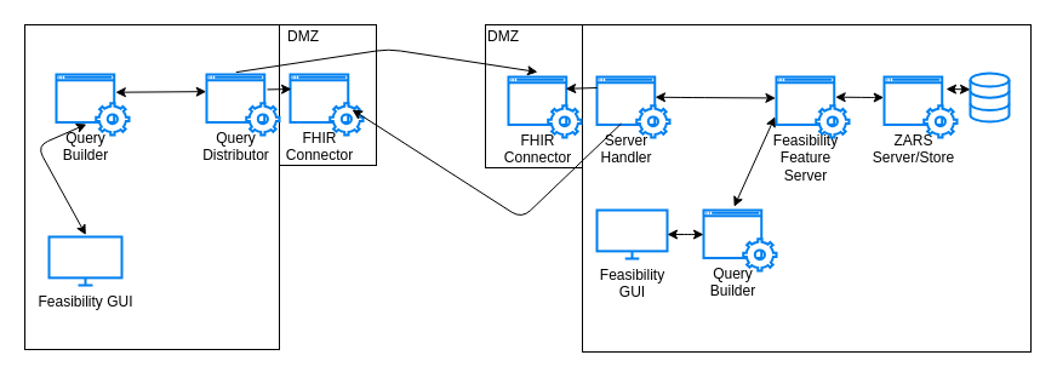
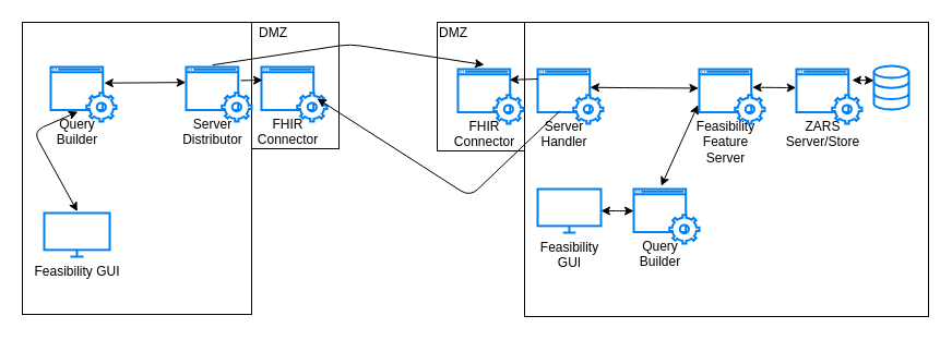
  <mxCell id="0" />
  <mxCell id="1" parent="0" />
  <mxCell id="2" value="" style="rounded=0;whiteSpace=wrap;html=1;" vertex="1" parent="1"><mxGeometry x="400" y="20" width="80" height="118" as="geometry" /></mxCell>
  <mxCell id="3" value="" style="rounded=0;whiteSpace=wrap;html=1;" vertex="1" parent="1"><mxGeometry x="230" y="20" width="80" height="116" as="geometry" /></mxCell>
  <mxCell id="4" value="" style="rounded=0;whiteSpace=wrap;html=1;" vertex="1" parent="1"><mxGeometry x="20" y="20" width="210" height="268" as="geometry" /></mxCell>
  <mxCell id="5" value="" style="rounded=0;whiteSpace=wrap;html=1;" vertex="1" parent="1"><mxGeometry x="480" y="20" width="370" height="270" as="geometry" /></mxCell>
  <mxCell id="6" value="Feasibility GUI" style="html=1;verticalLabelPosition=bottom;align=center;labelBackgroundColor=#ffffff;verticalAlign=top;strokeWidth=2;strokeColor=#0080F0;shadow=0;dashed=0;shape=mxgraph.ios7.icons.monitor;" vertex="1" parent="1"><mxGeometry x="40" y="195" width="60" height="40" as="geometry" /></mxCell>
  <mxCell id="7" value="" style="html=1;verticalLabelPosition=bottom;align=center;labelBackgroundColor=#ffffff;verticalAlign=top;strokeWidth=2;strokeColor=#0080F0;shadow=0;dashed=0;shape=mxgraph.ios7.icons.data;" vertex="1" parent="1"><mxGeometry x="800" y="60" width="32" height="40" as="geometry" /></mxCell>
  <mxCell id="8" value="" style="group" vertex="1" connectable="0" parent="1"><mxGeometry x="46" y="61" width="60" height="50" as="geometry" /></mxCell>
  <mxCell id="9" value="Query&lt;br&gt;Builder&lt;br&gt;" style="html=1;verticalLabelPosition=bottom;align=center;labelBackgroundColor=#ffffff;verticalAlign=top;strokeWidth=2;strokeColor=#0080F0;shadow=0;dashed=0;shape=mxgraph.ios7.icons.window;" vertex="1" parent="8"><mxGeometry width="47.727" height="39.474" as="geometry" /></mxCell>
  <mxCell id="10" value="" style="html=1;verticalLabelPosition=bottom;align=center;labelBackgroundColor=#ffffff;verticalAlign=top;strokeWidth=2;strokeColor=#0080F0;shadow=0;dashed=0;shape=mxgraph.ios7.icons.settings;" vertex="1" parent="8"><mxGeometry x="32.727" y="23.684" width="27.273" height="26.316" as="geometry" /></mxCell>
  <mxCell id="11" value="" style="group" vertex="1" connectable="0" parent="1"><mxGeometry x="492" y="63" width="60" height="50" as="geometry" /></mxCell>
  <mxCell id="12" value="Server&lt;br&gt;Handler" style="html=1;verticalLabelPosition=bottom;align=center;labelBackgroundColor=#ffffff;verticalAlign=top;strokeWidth=2;strokeColor=#0080F0;shadow=0;dashed=0;shape=mxgraph.ios7.icons.window;" vertex="1" parent="11"><mxGeometry width="47.727" height="39.474" as="geometry" /></mxCell>
  <mxCell id="13" value="" style="html=1;verticalLabelPosition=bottom;align=center;labelBackgroundColor=#ffffff;verticalAlign=top;strokeWidth=2;strokeColor=#0080F0;shadow=0;dashed=0;shape=mxgraph.ios7.icons.settings;" vertex="1" parent="11"><mxGeometry x="32.727" y="23.684" width="27.273" height="26.316" as="geometry" /></mxCell>
  <mxCell id="14" value="" style="group" vertex="1" connectable="0" parent="1"><mxGeometry x="729" y="63" width="60" height="50" as="geometry" /></mxCell>
  <mxCell id="15" value="ZARS&lt;br&gt;Server/Store" style="html=1;verticalLabelPosition=bottom;align=center;labelBackgroundColor=#ffffff;verticalAlign=top;strokeWidth=2;strokeColor=#0080F0;shadow=0;dashed=0;shape=mxgraph.ios7.icons.window;" vertex="1" parent="14"><mxGeometry width="47.727" height="39.474" as="geometry" /></mxCell>
  <mxCell id="16" value="" style="html=1;verticalLabelPosition=bottom;align=center;labelBackgroundColor=#ffffff;verticalAlign=top;strokeWidth=2;strokeColor=#0080F0;shadow=0;dashed=0;shape=mxgraph.ios7.icons.settings;" vertex="1" parent="14"><mxGeometry x="32.727" y="23.684" width="27.273" height="26.316" as="geometry" /></mxCell>
  <mxCell id="17" value="" style="group" vertex="1" connectable="0" parent="1"><mxGeometry x="170" y="61" width="60" height="50" as="geometry" /></mxCell>
- <mxCell id="18" value="Query&lt;br&gt;Distributor" style="html=1;verticalLabelPosition=bottom;align=center;labelBackgroundColor=#ffffff;verticalAlign=top;strokeWidth=2;strokeColor=#0080F0;shadow=0;dashed=0;shape=mxgraph.ios7.icons.window;" vertex="1" parent="17"><mxGeometry width="47.727" height="39.474" as="geometry" /></mxCell>
+ <mxCell id="18" value="Server&lt;br&gt;Distributor" style="html=1;verticalLabelPosition=bottom;align=center;labelBackgroundColor=#ffffff;verticalAlign=top;strokeWidth=2;strokeColor=#0080F0;shadow=0;dashed=0;shape=mxgraph.ios7.icons.window;" vertex="1" parent="17"><mxGeometry width="47.727" height="39.474" as="geometry" /></mxCell>
  <mxCell id="19" value="" style="html=1;verticalLabelPosition=bottom;align=center;labelBackgroundColor=#ffffff;verticalAlign=top;strokeWidth=2;strokeColor=#0080F0;shadow=0;dashed=0;shape=mxgraph.ios7.icons.settings;" vertex="1" parent="17"><mxGeometry x="32.727" y="23.684" width="27.273" height="26.316" as="geometry" /></mxCell>
  <mxCell id="20" value="" style="group" vertex="1" connectable="0" parent="1"><mxGeometry x="239" y="61" width="60" height="50" as="geometry" /></mxCell>
  <mxCell id="21" value="FHIR&lt;br&gt;Connector" style="html=1;verticalLabelPosition=bottom;align=center;labelBackgroundColor=#ffffff;verticalAlign=top;strokeWidth=2;strokeColor=#0080F0;shadow=0;dashed=0;shape=mxgraph.ios7.icons.window;" vertex="1" parent="20"><mxGeometry width="47.727" height="39.474" as="geometry" /></mxCell>
  <mxCell id="22" value="" style="html=1;verticalLabelPosition=bottom;align=center;labelBackgroundColor=#ffffff;verticalAlign=top;strokeWidth=2;strokeColor=#0080F0;shadow=0;dashed=0;shape=mxgraph.ios7.icons.settings;" vertex="1" parent="20"><mxGeometry x="32.727" y="23.684" width="27.273" height="26.316" as="geometry" /></mxCell>
  <mxCell id="23" value="" style="group" vertex="1" connectable="0" parent="1"><mxGeometry x="419" y="63" width="60" height="50" as="geometry" /></mxCell>
  <mxCell id="24" value="FHIR&lt;br&gt;Connector" style="html=1;verticalLabelPosition=bottom;align=center;labelBackgroundColor=#ffffff;verticalAlign=top;strokeWidth=2;strokeColor=#0080F0;shadow=0;dashed=0;shape=mxgraph.ios7.icons.window;" vertex="1" parent="23"><mxGeometry width="47.727" height="39.474" as="geometry" /></mxCell>
  <mxCell id="25" value="" style="html=1;verticalLabelPosition=bottom;align=center;labelBackgroundColor=#ffffff;verticalAlign=top;strokeWidth=2;strokeColor=#0080F0;shadow=0;dashed=0;shape=mxgraph.ios7.icons.settings;" vertex="1" parent="23"><mxGeometry x="32.727" y="23.684" width="27.273" height="26.316" as="geometry" /></mxCell>
  <mxCell id="26" value="" style="group" vertex="1" connectable="0" parent="1"><mxGeometry x="640" y="63" width="60" height="50" as="geometry" /></mxCell>
  <mxCell id="27" value="Feasibility&lt;br&gt;Feature&lt;br&gt;Server" style="html=1;verticalLabelPosition=bottom;align=center;labelBackgroundColor=#ffffff;verticalAlign=top;strokeWidth=2;strokeColor=#0080F0;shadow=0;dashed=0;shape=mxgraph.ios7.icons.window;" vertex="1" parent="26"><mxGeometry width="47.727" height="39.474" as="geometry" /></mxCell>
  <mxCell id="28" value="" style="html=1;verticalLabelPosition=bottom;align=center;labelBackgroundColor=#ffffff;verticalAlign=top;strokeWidth=2;strokeColor=#0080F0;shadow=0;dashed=0;shape=mxgraph.ios7.icons.settings;" vertex="1" parent="26"><mxGeometry x="32.727" y="23.684" width="27.273" height="26.316" as="geometry" /></mxCell>
  <mxCell id="29" value="" style="endArrow=classic;html=1;exitX=0.509;exitY=-0.047;exitDx=0;exitDy=0;exitPerimeter=0;" edge="1" parent="1" source="18"><mxGeometry width="50" height="50" relative="1" as="geometry"><mxPoint x="450" y="220" as="sourcePoint" /><mxPoint x="443" y="59" as="targetPoint" /><Array as="points"><mxPoint x="320" y="40" /></Array></mxGeometry></mxCell>
  <mxCell id="30" value="" style="endArrow=classic;html=1;entryX=0.988;entryY=0.249;entryDx=0;entryDy=0;entryPerimeter=0;exitX=0;exitY=0.228;exitDx=0;exitDy=0;exitPerimeter=0;" edge="1" parent="1" source="12" target="24"><mxGeometry width="50" height="50" relative="1" as="geometry"><mxPoint x="450" y="223" as="sourcePoint" /><mxPoint x="500" y="173" as="targetPoint" /></mxGeometry></mxCell>
  <mxCell id="31" value="" style="endArrow=classic;startArrow=classic;html=1;entryX=-0.007;entryY=0.203;entryDx=0;entryDy=0;entryPerimeter=0;exitX=1.02;exitY=0.194;exitDx=0;exitDy=0;exitPerimeter=0;" edge="1" parent="1"><mxGeometry width="50" height="50" relative="1" as="geometry"><mxPoint x="688.682" y="79.658" as="sourcePoint" /><mxPoint x="728.666" y="80.013" as="targetPoint" /><Array as="points"><mxPoint x="720" y="80" /></Array></mxGeometry></mxCell>
  <mxCell id="32" value="" style="endArrow=classic;startArrow=classic;html=1;entryX=-0.007;entryY=0.203;entryDx=0;entryDy=0;entryPerimeter=0;" edge="1" parent="1"><mxGeometry width="50" height="50" relative="1" as="geometry"><mxPoint x="780" y="73" as="sourcePoint" /><mxPoint x="799.996" y="73.353" as="targetPoint" /></mxGeometry></mxCell>
  <mxCell id="33" value="" style="endArrow=classic;startArrow=classic;html=1;entryX=-0.012;entryY=0.442;entryDx=0;entryDy=0;entryPerimeter=0;exitX=1.02;exitY=0.194;exitDx=0;exitDy=0;exitPerimeter=0;" edge="1" parent="1" target="27"><mxGeometry width="50" height="50" relative="1" as="geometry"><mxPoint x="540.002" y="79.718" as="sourcePoint" /><mxPoint x="579.986" y="80.073" as="targetPoint" /><Array as="points"><mxPoint x="571.32" y="80.06" /></Array></mxGeometry></mxCell>
  <mxCell id="34" value="" style="endArrow=classic;html=1;entryX=0.67;entryY=0.202;entryDx=0;entryDy=0;entryPerimeter=0;exitX=0.419;exitY=0.977;exitDx=0;exitDy=0;exitPerimeter=0;" edge="1" parent="1" source="12" target="22"><mxGeometry width="50" height="50" relative="1" as="geometry"><mxPoint x="502" y="79.829" as="sourcePoint" /><mxPoint x="476.155" y="79.829" as="targetPoint" /><Array as="points"><mxPoint x="430" y="180" /></Array></mxGeometry></mxCell>
  <mxCell id="35" value="" style="endArrow=classic;html=1;exitX=1.048;exitY=0.315;exitDx=0;exitDy=0;exitPerimeter=0;" edge="1" parent="1" source="18"><mxGeometry width="50" height="50" relative="1" as="geometry"><mxPoint x="502" y="79.829" as="sourcePoint" /><mxPoint x="240" y="73" as="targetPoint" /></mxGeometry></mxCell>
  <mxCell id="36" value="" style="endArrow=classic;startArrow=classic;html=1;entryX=0.505;entryY=-0.039;entryDx=0;entryDy=0;entryPerimeter=0;exitX=0.521;exitY=1.039;exitDx=0;exitDy=0;exitPerimeter=0;" edge="1" parent="1" source="9" target="6"><mxGeometry width="50" height="50" relative="1" as="geometry"><mxPoint x="50.002" y="149.998" as="sourcePoint" /><mxPoint x="149.427" y="150.727" as="targetPoint" /><Array as="points"><mxPoint x="30" y="120" /></Array></mxGeometry></mxCell>
  <mxCell id="37" value="" style="endArrow=classic;startArrow=classic;html=1;entryX=-0.006;entryY=0.358;entryDx=0;entryDy=0;entryPerimeter=0;exitX=1.024;exitY=0.373;exitDx=0;exitDy=0;exitPerimeter=0;" edge="1" parent="1" source="9" target="18"><mxGeometry width="50" height="50" relative="1" as="geometry"><mxPoint x="80.866" y="112.013" as="sourcePoint" /><mxPoint x="80.3" y="203.44" as="targetPoint" /><Array as="points" /></mxGeometry></mxCell>
  <mxCell id="38" value="Feasibility &lt;br&gt;GUI" style="html=1;verticalLabelPosition=bottom;align=center;labelBackgroundColor=#ffffff;verticalAlign=top;strokeWidth=2;strokeColor=#0080F0;shadow=0;dashed=0;shape=mxgraph.ios7.icons.monitor;" vertex="1" parent="1"><mxGeometry x="492" y="173" width="58" height="40" as="geometry" /></mxCell>
  <mxCell id="39" value="" style="group" vertex="1" connectable="0" parent="1"><mxGeometry x="580" y="173" width="60" height="50" as="geometry" /></mxCell>
  <mxCell id="40" value="Query&lt;br&gt;Builder&lt;br&gt;" style="html=1;verticalLabelPosition=bottom;align=center;labelBackgroundColor=#ffffff;verticalAlign=top;strokeWidth=2;strokeColor=#0080F0;shadow=0;dashed=0;shape=mxgraph.ios7.icons.window;" vertex="1" parent="39"><mxGeometry width="47.727" height="39.474" as="geometry" /></mxCell>
  <mxCell id="41" value="" style="html=1;verticalLabelPosition=bottom;align=center;labelBackgroundColor=#ffffff;verticalAlign=top;strokeWidth=2;strokeColor=#0080F0;shadow=0;dashed=0;shape=mxgraph.ios7.icons.settings;" vertex="1" parent="39"><mxGeometry x="32.727" y="23.684" width="27.273" height="26.316" as="geometry" /></mxCell>
  <mxCell id="42" value="" style="endArrow=classic;startArrow=classic;html=1;entryX=-0.007;entryY=0.203;entryDx=0;entryDy=0;entryPerimeter=0;" edge="1" parent="1"><mxGeometry width="50" height="50" relative="1" as="geometry"><mxPoint x="550" y="193" as="sourcePoint" /><mxPoint x="579.996" y="193.073" as="targetPoint" /><Array as="points"><mxPoint x="571.33" y="193.06" /></Array></mxGeometry></mxCell>
  <mxCell id="43" value="" style="endArrow=classic;startArrow=classic;html=1;entryX=-0.024;entryY=0.832;entryDx=0;entryDy=0;entryPerimeter=0;exitX=0.527;exitY=-0.072;exitDx=0;exitDy=0;exitPerimeter=0;" edge="1" parent="1" source="40" target="27"><mxGeometry width="50" height="50" relative="1" as="geometry"><mxPoint x="560" y="203" as="sourcePoint" /><mxPoint x="589.996" y="203.073" as="targetPoint" /><Array as="points" /></mxGeometry></mxCell>
  <mxCell id="44" value="DMZ" style="text;html=1;strokeColor=none;fillColor=none;align=center;verticalAlign=middle;whiteSpace=wrap;rounded=0;" vertex="1" parent="1"><mxGeometry x="230" y="20" width="40" height="20" as="geometry" /></mxCell>
  <mxCell id="45" value="DMZ" style="text;html=1;strokeColor=none;fillColor=none;align=center;verticalAlign=middle;whiteSpace=wrap;rounded=0;" vertex="1" parent="1"><mxGeometry x="395" y="20" width="40" height="20" as="geometry" /></mxCell>
